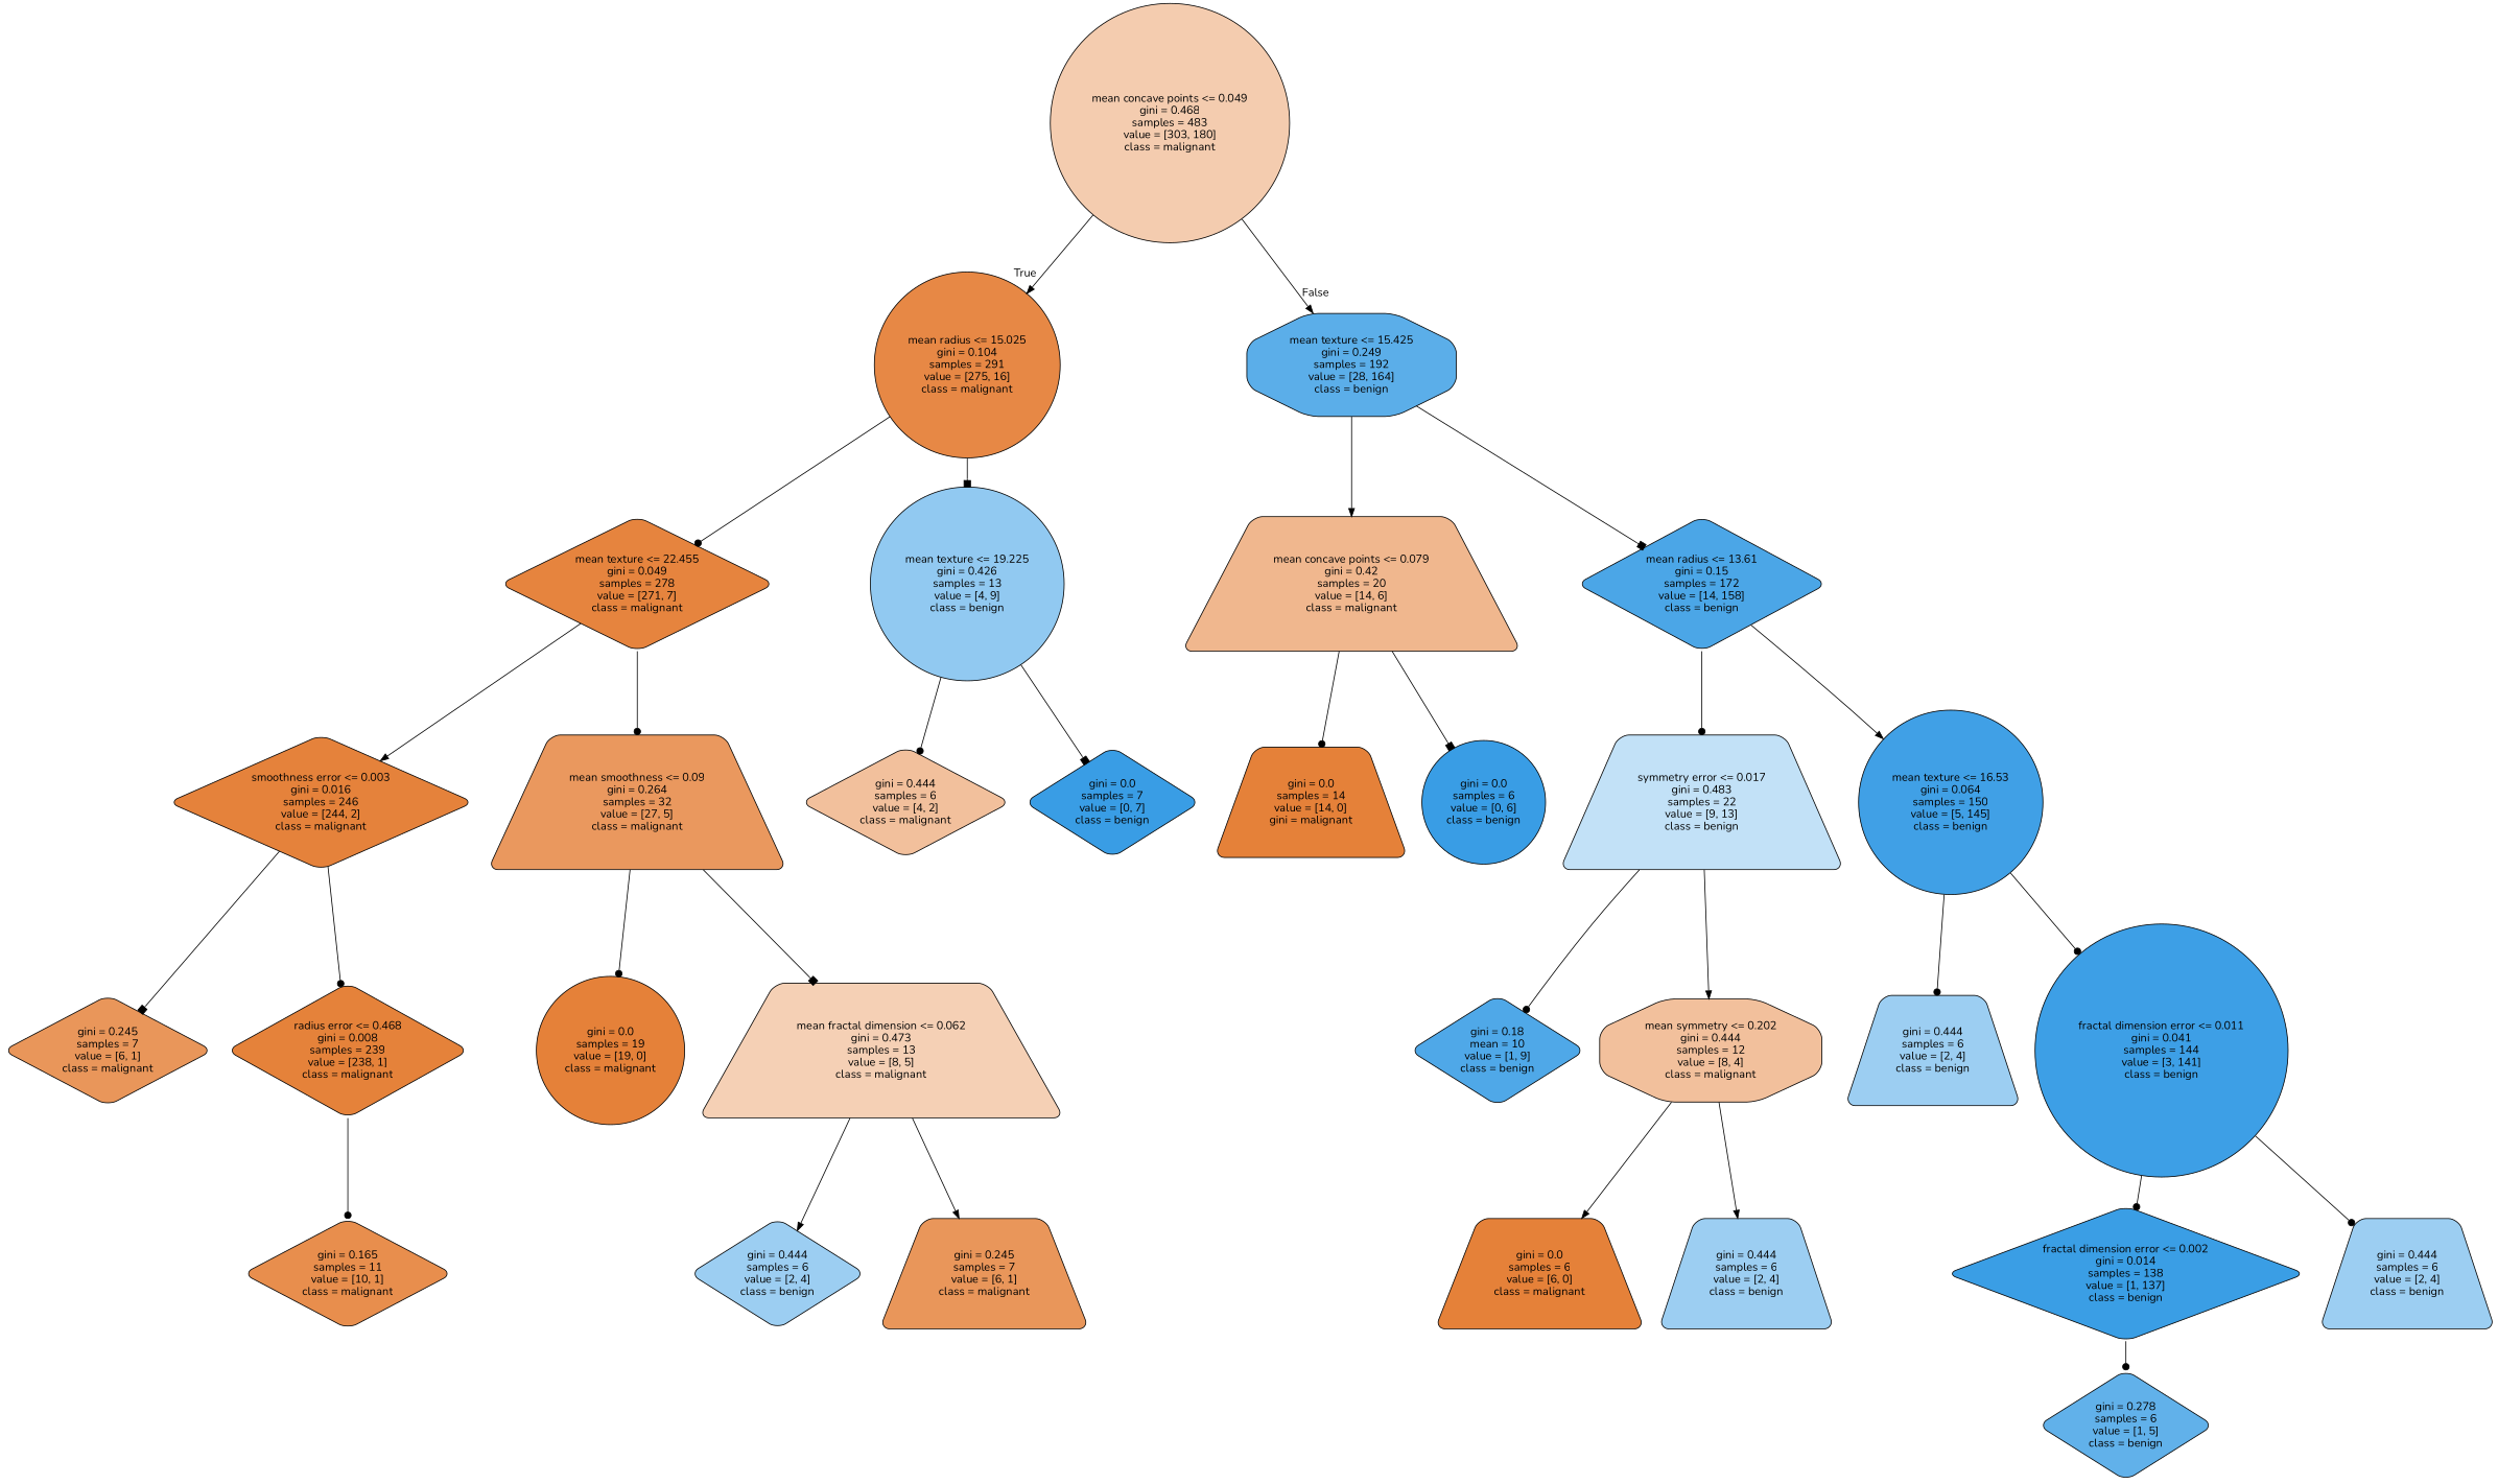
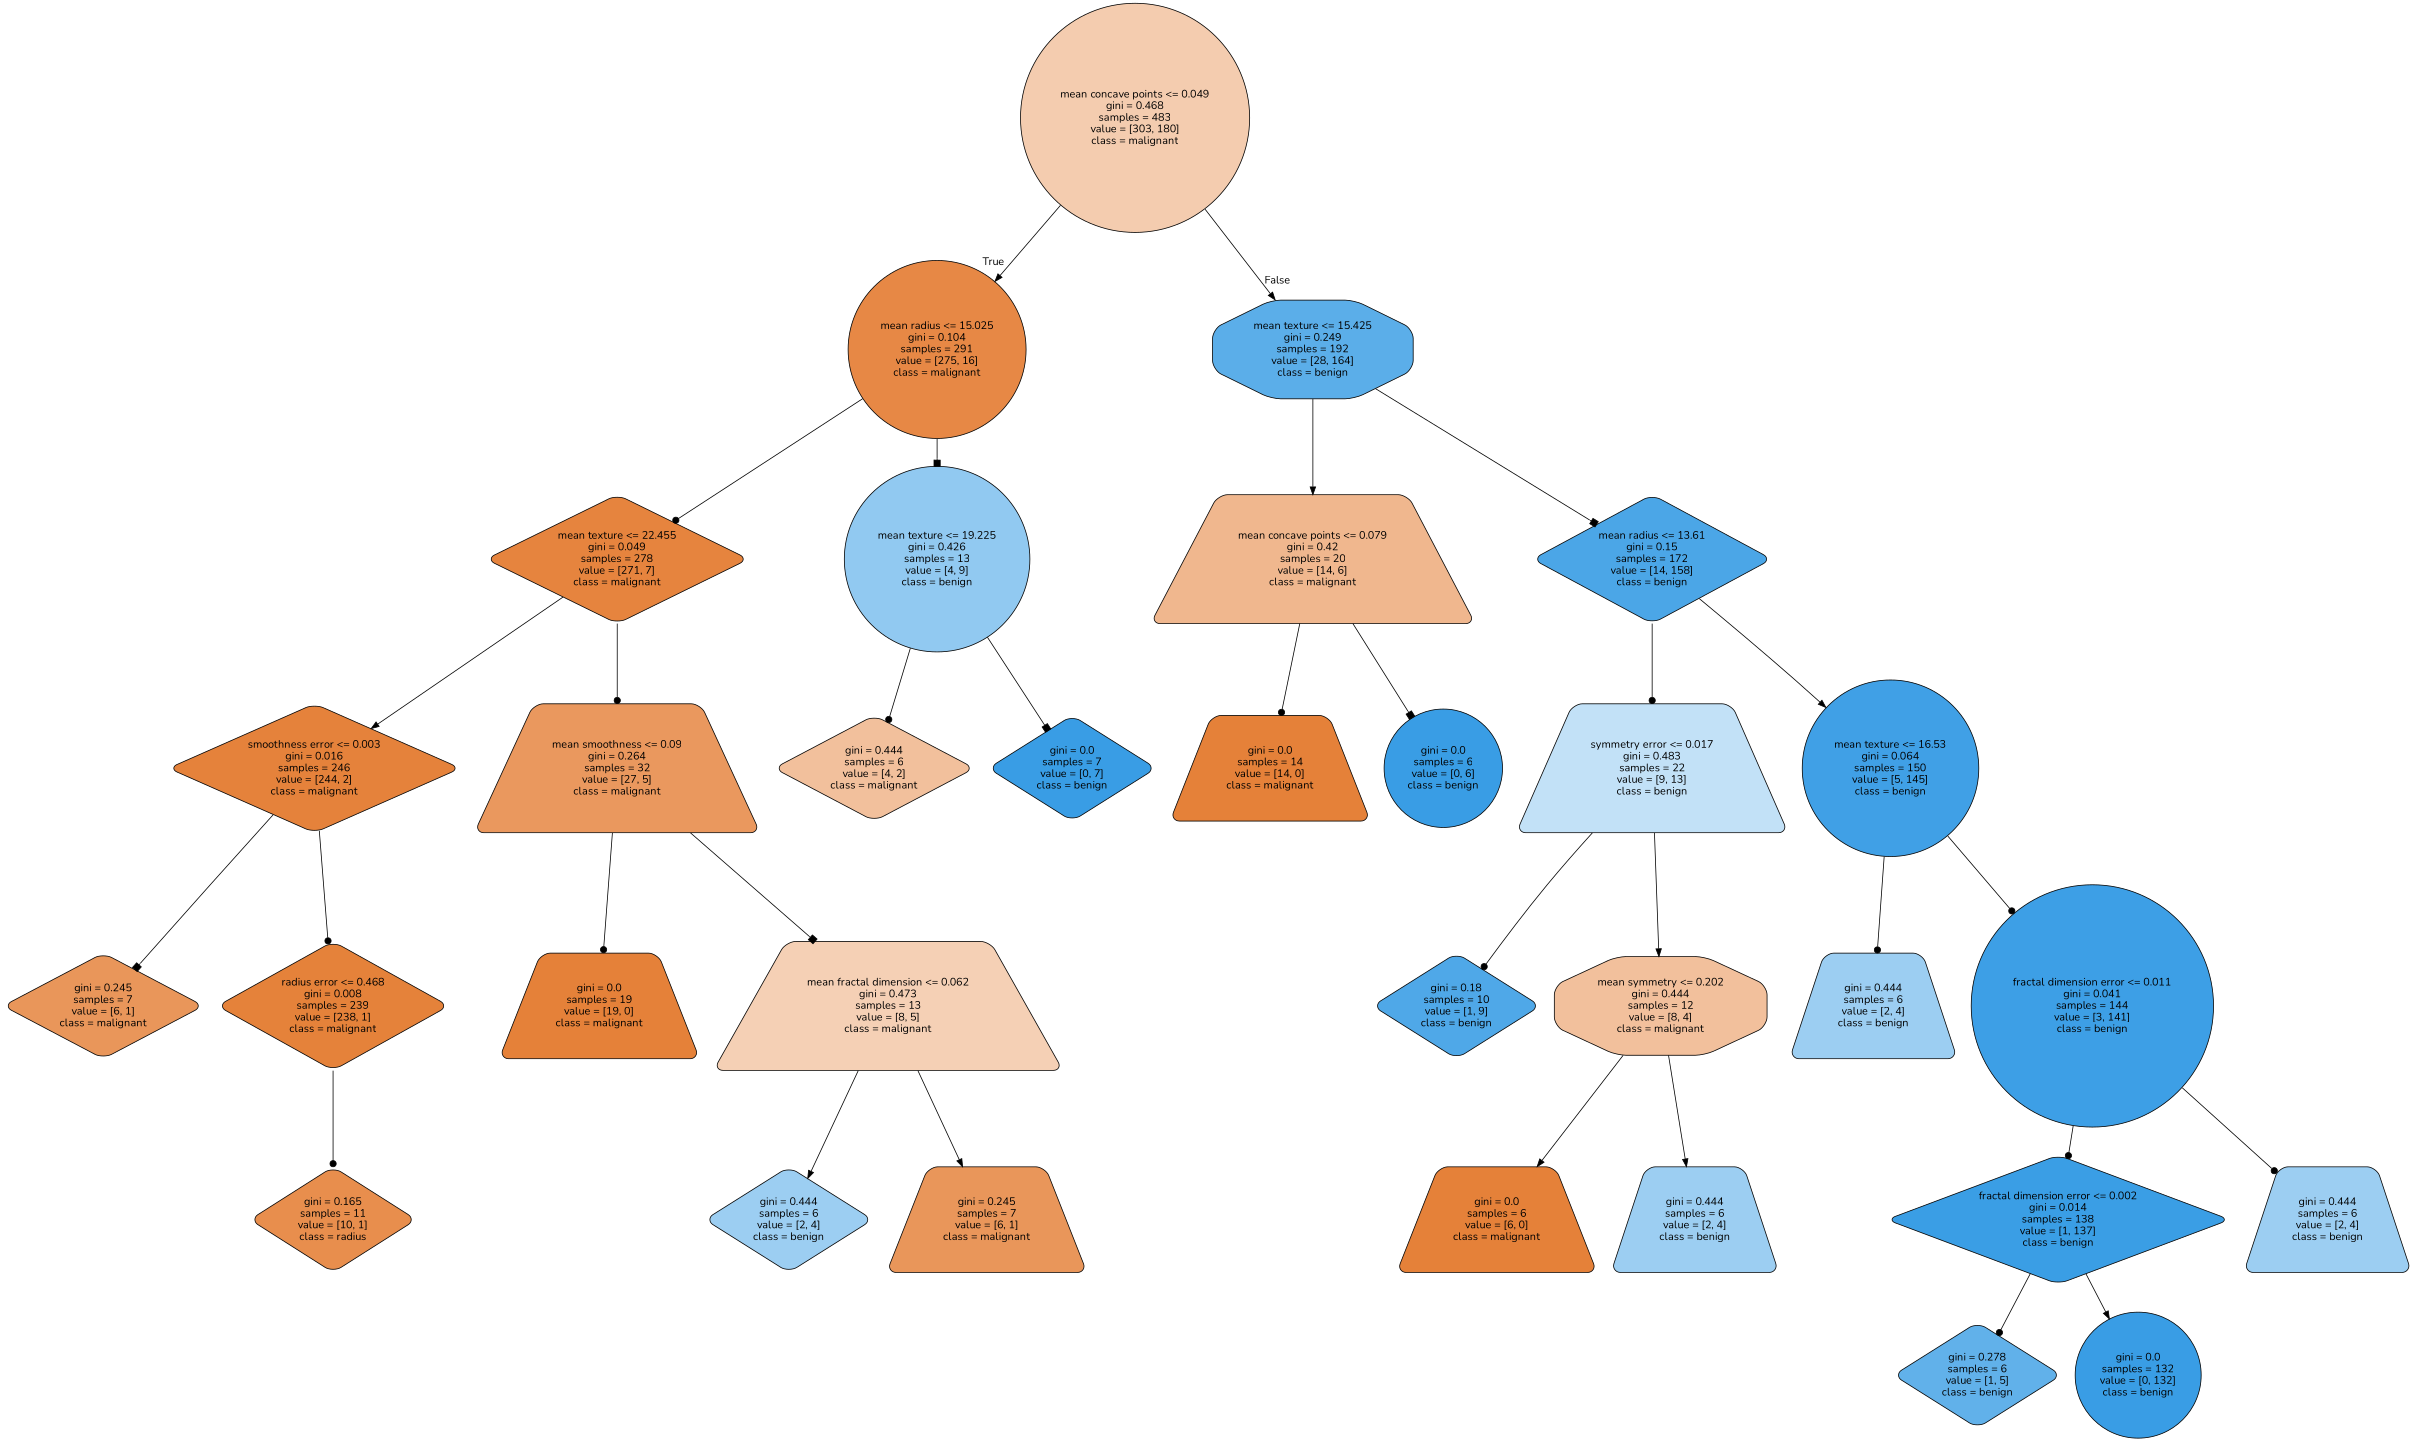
  digraph {
    fontname=Nunito
    node [color=black fillcolor="#9ccef2" fontname=Nunito shape=diamond style="filled, rounded"]
    edge [arrowhead=dot fontname=Nunito]
    n1 [fillcolor="#f4ccaf" label="mean concave points <= 0.049\ngini = 0.468\nsamples = 483\nvalue = [303, 180]\nclass = malignant" shape=circle]
    n2 [fillcolor="#e78845" label="mean radius <= 15.025\ngini = 0.104\nsamples = 291\nvalue = [275, 16]\nclass = malignant" shape=circle]
    n3 [fillcolor="#5baee9" label="mean texture <= 15.425\ngini = 0.249\nsamples = 192\nvalue = [28, 164]\nclass = benign" shape=octagon]
    n4 [fillcolor="#e6843e" label="mean texture <= 22.455\ngini = 0.049\nsamples = 278\nvalue = [271, 7]\nclass = malignant"]
    n5 [fillcolor="#91c9f1" label="mean texture <= 19.225\ngini = 0.426\nsamples = 13\nvalue = [4, 9]\nclass = benign" shape=circle]
    n6 [fillcolor="#f0b78e" label="mean concave points <= 0.079\ngini = 0.42\nsamples = 20\nvalue = [14, 6]\nclass = malignant" shape=trapezium]
    n7 [fillcolor="#4ba6e7" label="mean radius <= 13.61\ngini = 0.15\nsamples = 172\nvalue = [14, 158]\nclass = benign"]
    n8 [fillcolor="#e5823b" label="smoothness error <= 0.003\ngini = 0.016\nsamples = 246\nvalue = [244, 2]\nclass = malignant"]
    n9 [fillcolor="#ea985e" label="mean smoothness <= 0.09\ngini = 0.264\nsamples = 32\nvalue = [27, 5]\nclass = malignant" shape=trapezium]
    n10 [fillcolor="#f2c09c" label="gini = 0.444\nsamples = 6\nvalue = [4, 2]\nclass = malignant"]
    n11 [fillcolor="#399de5" label="gini = 0.0\nsamples = 7\nvalue = [0, 7]\nclass = benign"]
    n12 [fillcolor="#e9965a" label="gini = 0.245\nsamples = 7\nvalue = [6, 1]\nclass = malignant"]
    n13 [fillcolor="#e5823a" label="radius error <= 0.468\ngini = 0.008\nsamples = 239\nvalue = [238, 1]\nclass = malignant"]
-   n14 [fillcolor="#e58139" label="gini = 0.0\nsamples = 19\nvalue = [19, 0]\nclass = malignant" shape=circle]
+   n14 [fillcolor="#e58139" label="gini = 0.0\nsamples = 19\nvalue = [19, 0]\nclass = malignant" shape=trapezium]
    n15 [fillcolor="#f5d0b5" label="mean fractal dimension <= 0.062\ngini = 0.473\nsamples = 13\nvalue = [8, 5]\nclass = malignant" shape=trapezium]
-   n16 [fillcolor="#e88e4d" label="gini = 0.165\nsamples = 11\nvalue = [10, 1]\nclass = malignant"]
+   n16 [fillcolor="#e88e4d" label="gini = 0.165\nsamples = 11\nvalue = [10, 1]\nclass = radius"]
    n17 [label="gini = 0.444\nsamples = 6\nvalue = [2, 4]\nclass = benign"]
    n18 [fillcolor="#e9965a" label="gini = 0.245\nsamples = 7\nvalue = [6, 1]\nclass = malignant" shape=trapezium]
-   n19 [fillcolor="#e58139" label="gini = 0.0\nsamples = 14\nvalue = [14, 0]\ngini = malignant" shape=trapezium]
+   n19 [fillcolor="#e58139" label="gini = 0.0\nsamples = 14\nvalue = [14, 0]\nclass = malignant" shape=trapezium]
    n20 [fillcolor="#399de5" label="gini = 0.0\nsamples = 6\nvalue = [0, 6]\nclass = benign" shape=circle]
    n21 [fillcolor="#c2e1f7" label="symmetry error <= 0.017\ngini = 0.483\nsamples = 22\nvalue = [9, 13]\nclass = benign" shape=trapezium]
    n22 [fillcolor="#40a0e6" label="mean texture <= 16.53\ngini = 0.064\nsamples = 150\nvalue = [5, 145]\nclass = benign" shape=circle]
-   n23 [fillcolor="#4fa8e8" label="gini = 0.18\nmean = 10\nvalue = [1, 9]\nclass = benign"]
+   n23 [fillcolor="#4fa8e8" label="gini = 0.18\nsamples = 10\nvalue = [1, 9]\nclass = benign"]
    n24 [fillcolor="#f2c09c" label="mean symmetry <= 0.202\ngini = 0.444\nsamples = 12\nvalue = [8, 4]\nclass = malignant" shape=octagon]
    n25 [label="gini = 0.444\nsamples = 6\nvalue = [2, 4]\nclass = benign" shape=trapezium]
    n26 [fillcolor="#3d9fe6" label="fractal dimension error <= 0.011\ngini = 0.041\nsamples = 144\nvalue = [3, 141]\nclass = benign" shape=circle]
    n27 [fillcolor="#e58139" label="gini = 0.0\nsamples = 6\nvalue = [6, 0]\nclass = malignant" shape=trapezium]
    n28 [label="gini = 0.444\nsamples = 6\nvalue = [2, 4]\nclass = benign" shape=trapezium]
    n29 [fillcolor="#3a9ee5" label="fractal dimension error <= 0.002\ngini = 0.014\nsamples = 138\nvalue = [1, 137]\nclass = benign"]
    n30 [label="gini = 0.444\nsamples = 6\nvalue = [2, 4]\nclass = benign" shape=trapezium]
    n31 [fillcolor="#61b1ea" label="gini = 0.278\nsamples = 6\nvalue = [1, 5]\nclass = benign"]
+   n32 [fillcolor="#399de5" label="gini = 0.0\nsamples = 132\nvalue = [0, 132]\nclass = benign" shape=circle]
    n1 -> n2 [arrowhead=normal headlabel=True labelangle=45 labeldistance=2.5]
    n1 -> n3 [arrowhead=normal headlabel=False labelangle=-45 labeldistance=2.5]
    n2 -> n4
    n2 -> n5 [arrowhead=box]
    n3 -> n6 [arrowhead=normal]
    n3 -> n7 [arrowhead=box]
    n4 -> n8 [arrowhead=normal]
    n4 -> n9
    n5 -> n10
    n5 -> n11 [arrowhead=box]
    n6 -> n19
    n6 -> n20 [arrowhead=box]
    n7 -> n21
    n7 -> n22 [arrowhead=normal]
    n8 -> n12 [arrowhead=box]
    n8 -> n13
    n9 -> n14
    n9 -> n15 [arrowhead=box]
    n13 -> n16
    n15 -> n17 [arrowhead=normal]
    n15 -> n18 [arrowhead=normal]
    n21 -> n23
    n21 -> n24 [arrowhead=normal]
    n22 -> n25
    n22 -> n26
    n24 -> n27 [arrowhead=normal]
    n24 -> n28 [arrowhead=normal]
    n26 -> n29
    n26 -> n30
    n29 -> n31
+   n29 -> n32 [arrowhead=normal]
  }
